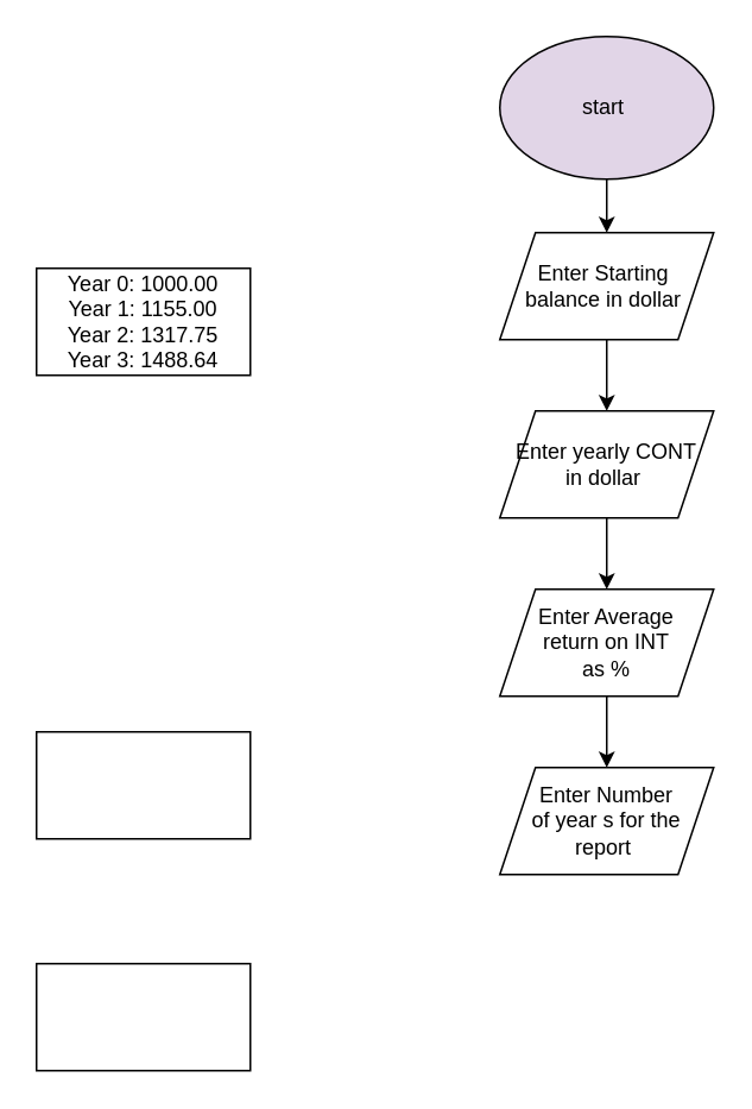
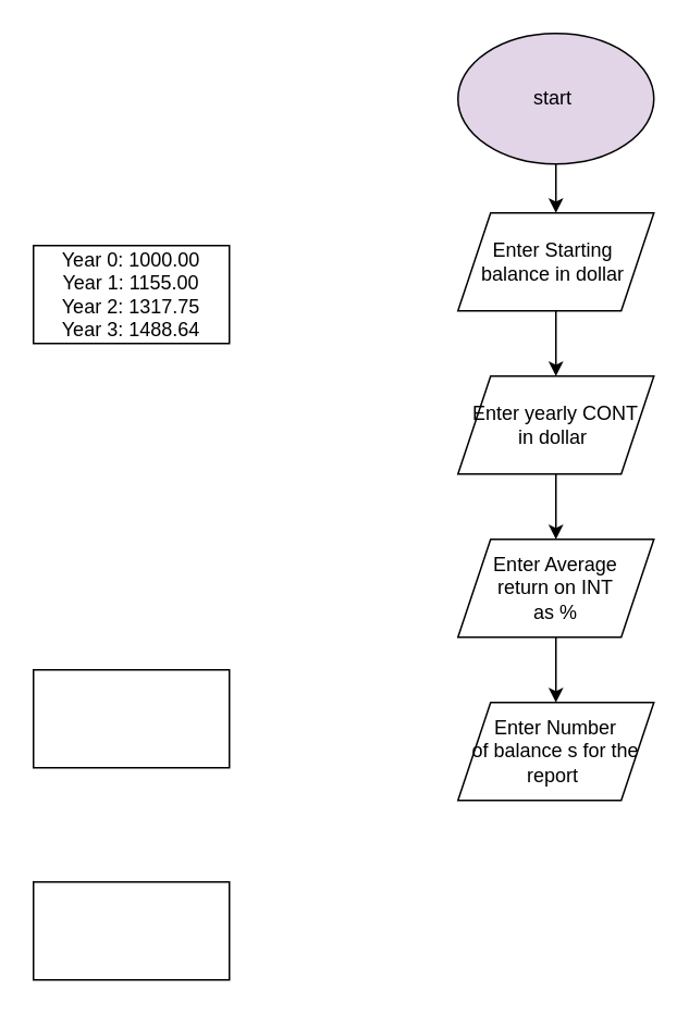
  <mxCell id="0" />
  <mxCell id="1" parent="0" />
  <mxCell id="2" value="" style="edgeStyle=orthogonalEdgeStyle;rounded=0;orthogonalLoop=1;jettySize=auto;html=1;" edge="1" parent="1" source="3" target="7"><mxGeometry relative="1" as="geometry" /></mxCell>
  <mxCell id="3" value="start&amp;nbsp;" style="ellipse;whiteSpace=wrap;html=1;fillColor=#e1d5e7;" vertex="1" parent="1"><mxGeometry x="280" width="120" height="80" as="geometry" y="20" /></mxCell>
  <mxCell id="4" value="" style="edgeStyle=orthogonalEdgeStyle;rounded=0;orthogonalLoop=1;jettySize=auto;html=1;" edge="1" parent="1" source="5" target="10"><mxGeometry relative="1" as="geometry" /></mxCell>
  <mxCell id="5" value="Enter Average&lt;br&gt;&amp;nbsp;return on INT&amp;nbsp;&lt;br&gt;as %" style="shape=parallelogram;perimeter=parallelogramPerimeter;whiteSpace=wrap;html=1;fixedSize=1;" vertex="1" parent="1"><mxGeometry x="280" y="330" width="120" height="60" as="geometry" /></mxCell>
  <mxCell id="6" value="" style="edgeStyle=orthogonalEdgeStyle;rounded=0;orthogonalLoop=1;jettySize=auto;html=1;" edge="1" parent="1" source="7" target="9"><mxGeometry relative="1" as="geometry" /></mxCell>
  <mxCell id="7" value="Enter Starting&amp;nbsp;&lt;br&gt;balance in dollar&amp;nbsp;" style="shape=parallelogram;perimeter=parallelogramPerimeter;whiteSpace=wrap;html=1;fixedSize=1;" vertex="1" parent="1"><mxGeometry x="280" y="130" width="120" height="60" as="geometry" /></mxCell>
  <mxCell id="8" value="" style="edgeStyle=orthogonalEdgeStyle;rounded=0;orthogonalLoop=1;jettySize=auto;html=1;" edge="1" parent="1" source="9" target="5"><mxGeometry relative="1" as="geometry" /></mxCell>
  <mxCell id="9" value="Enter yearly CONT&lt;br&gt;in dollar&amp;nbsp;" style="shape=parallelogram;perimeter=parallelogramPerimeter;whiteSpace=wrap;html=1;fixedSize=1;" vertex="1" parent="1"><mxGeometry x="280" y="230" width="120" height="60" as="geometry" /></mxCell>
- <mxCell id="10" value="Enter Number&lt;br&gt;of year s for the&lt;br&gt;report&amp;nbsp;" style="shape=parallelogram;perimeter=parallelogramPerimeter;whiteSpace=wrap;html=1;fixedSize=1;" vertex="1" parent="1"><mxGeometry x="280" y="430" width="120" height="60" as="geometry" /></mxCell>
+ <mxCell id="10" value="Enter Number&lt;br&gt;of balance s for the&lt;br&gt;report&amp;nbsp;" style="shape=parallelogram;perimeter=parallelogramPerimeter;whiteSpace=wrap;html=1;fixedSize=1;" vertex="1" parent="1"><mxGeometry x="280" y="430" width="120" height="60" as="geometry" /></mxCell>
  <mxCell id="11" value="&lt;div&gt;Year 0: 1000.00&lt;/div&gt;&lt;div&gt;&lt;span&gt;&#09;&#09;&#09;&#09;&#09;&lt;/span&gt;Year 1: 1155.00&lt;/div&gt;&lt;div&gt;&lt;span&gt;&#09;&#09;&#09;&#09;&#09;&lt;/span&gt;Year 2: 1317.75&lt;/div&gt;&lt;div&gt;&lt;span&gt;&#09;&#09;&#09;&#09;&#09;&lt;/span&gt;Year 3: 1488.64&lt;/div&gt;" style="rounded=0;whiteSpace=wrap;html=1;" vertex="1" parent="1"><mxGeometry x="20" y="150" width="120" height="60" as="geometry" /></mxCell>
  <mxCell id="12" value="" style="rounded=0;whiteSpace=wrap;html=1;" vertex="1" parent="1"><mxGeometry x="20" y="410" width="120" height="60" as="geometry" /></mxCell>
  <mxCell id="13" value="" style="rounded=0;whiteSpace=wrap;html=1;" vertex="1" parent="1"><mxGeometry x="20" y="540" width="120" height="60" as="geometry" /></mxCell>
